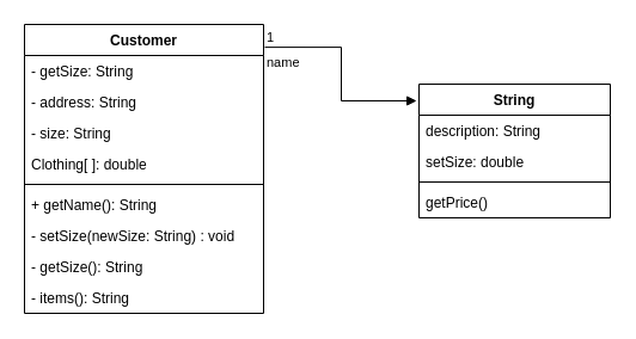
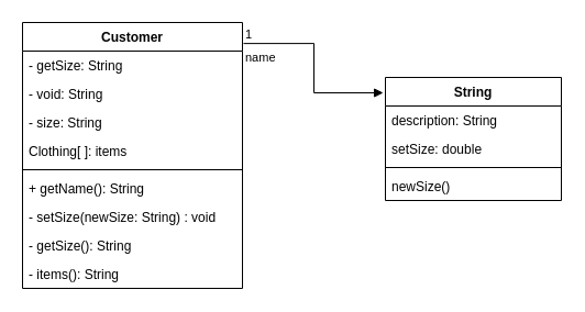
  <mxCell id="0" />
  <mxCell id="1" parent="0" />
  <mxCell id="2" value="Customer" style="swimlane;fontStyle=1;align=center;verticalAlign=top;childLayout=stackLayout;horizontal=1;startSize=26;horizontalStack=0;resizeParent=1;resizeParentMax=0;resizeLast=0;collapsible=1;marginBottom=0;" parent="1" vertex="1"><mxGeometry x="20" y="20" width="200" height="242" as="geometry" /></mxCell>
  <mxCell id="3" value="- getSize: String" style="text;strokeColor=none;fillColor=none;align=left;verticalAlign=top;spacingLeft=4;spacingRight=4;overflow=hidden;rotatable=0;points=[[0,0.5],[1,0.5]];portConstraint=eastwest;" parent="2" vertex="1"><mxGeometry y="26" width="200" height="26" as="geometry" /></mxCell>
- <mxCell id="4" value="- address: String" style="text;strokeColor=none;fillColor=none;align=left;verticalAlign=top;spacingLeft=4;spacingRight=4;overflow=hidden;rotatable=0;points=[[0,0.5],[1,0.5]];portConstraint=eastwest;" vertex="1" parent="2"><mxGeometry y="52" width="200" height="26" as="geometry" /></mxCell>
+ <mxCell id="4" value="- void: String" style="text;strokeColor=none;fillColor=none;align=left;verticalAlign=top;spacingLeft=4;spacingRight=4;overflow=hidden;rotatable=0;points=[[0,0.5],[1,0.5]];portConstraint=eastwest;" vertex="1" parent="2"><mxGeometry y="52" width="200" height="26" as="geometry" /></mxCell>
  <mxCell id="5" value="- size: String" style="text;strokeColor=none;fillColor=none;align=left;verticalAlign=top;spacingLeft=4;spacingRight=4;overflow=hidden;rotatable=0;points=[[0,0.5],[1,0.5]];portConstraint=eastwest;" parent="2" vertex="1"><mxGeometry y="78" width="200" height="26" as="geometry" /></mxCell>
- <mxCell id="6" value="Clothing[ ]: double" style="text;strokeColor=none;fillColor=none;align=left;verticalAlign=top;spacingLeft=4;spacingRight=4;overflow=hidden;rotatable=0;points=[[0,0.5],[1,0.5]];portConstraint=eastwest;" vertex="1" parent="2"><mxGeometry y="104" width="200" height="26" as="geometry" /></mxCell>
+ <mxCell id="6" value="Clothing[ ]: items" style="text;strokeColor=none;fillColor=none;align=left;verticalAlign=top;spacingLeft=4;spacingRight=4;overflow=hidden;rotatable=0;points=[[0,0.5],[1,0.5]];portConstraint=eastwest;" vertex="1" parent="2"><mxGeometry y="104" width="200" height="26" as="geometry" /></mxCell>
  <mxCell id="7" value="" style="line;strokeWidth=1;fillColor=none;align=left;verticalAlign=middle;spacingTop=-1;spacingLeft=3;spacingRight=3;rotatable=0;labelPosition=right;points=[];portConstraint=eastwest;" parent="2" vertex="1"><mxGeometry y="130" width="200" height="8" as="geometry" /></mxCell>
  <mxCell id="8" value="+ getName(): String" style="text;strokeColor=none;fillColor=none;align=left;verticalAlign=top;spacingLeft=4;spacingRight=4;overflow=hidden;rotatable=0;points=[[0,0.5],[1,0.5]];portConstraint=eastwest;" vertex="1" parent="2"><mxGeometry y="138" width="200" height="26" as="geometry" /></mxCell>
  <mxCell id="9" value="- setSize(newSize: String) : void" style="text;strokeColor=none;fillColor=none;align=left;verticalAlign=top;spacingLeft=4;spacingRight=4;overflow=hidden;rotatable=0;points=[[0,0.5],[1,0.5]];portConstraint=eastwest;" parent="2" vertex="1"><mxGeometry y="164" width="200" height="26" as="geometry" /></mxCell>
  <mxCell id="10" value="- getSize(): String" style="text;strokeColor=none;fillColor=none;align=left;verticalAlign=top;spacingLeft=4;spacingRight=4;overflow=hidden;rotatable=0;points=[[0,0.5],[1,0.5]];portConstraint=eastwest;" parent="2" vertex="1"><mxGeometry y="190" width="200" height="26" as="geometry" /></mxCell>
  <mxCell id="11" value="- items(): String" style="text;strokeColor=none;fillColor=none;align=left;verticalAlign=top;spacingLeft=4;spacingRight=4;overflow=hidden;rotatable=0;points=[[0,0.5],[1,0.5]];portConstraint=eastwest;" vertex="1" parent="2"><mxGeometry y="216" width="200" height="26" as="geometry" /></mxCell>
  <mxCell id="12" value="String" style="swimlane;fontStyle=1;align=center;verticalAlign=top;childLayout=stackLayout;horizontal=1;startSize=26;horizontalStack=0;resizeParent=1;resizeParentMax=0;resizeLast=0;collapsible=1;marginBottom=0;" vertex="1" parent="1"><mxGeometry x="350" y="70" width="160" height="112" as="geometry" /></mxCell>
  <mxCell id="13" value="description: String" style="text;strokeColor=none;fillColor=none;align=left;verticalAlign=top;spacingLeft=4;spacingRight=4;overflow=hidden;rotatable=0;points=[[0,0.5],[1,0.5]];portConstraint=eastwest;" vertex="1" parent="12"><mxGeometry y="26" width="160" height="26" as="geometry" /></mxCell>
  <mxCell id="14" value="setSize: double" style="text;strokeColor=none;fillColor=none;align=left;verticalAlign=top;spacingLeft=4;spacingRight=4;overflow=hidden;rotatable=0;points=[[0,0.5],[1,0.5]];portConstraint=eastwest;" vertex="1" parent="12"><mxGeometry y="52" width="160" height="26" as="geometry" /></mxCell>
  <mxCell id="15" value="" style="line;strokeWidth=1;fillColor=none;align=left;verticalAlign=middle;spacingTop=-1;spacingLeft=3;spacingRight=3;rotatable=0;labelPosition=right;points=[];portConstraint=eastwest;" vertex="1" parent="12"><mxGeometry y="78" width="160" height="8" as="geometry" /></mxCell>
- <mxCell id="16" value="getPrice()" style="text;strokeColor=none;fillColor=none;align=left;verticalAlign=top;spacingLeft=4;spacingRight=4;overflow=hidden;rotatable=0;points=[[0,0.5],[1,0.5]];portConstraint=eastwest;" vertex="1" parent="12"><mxGeometry y="86" width="160" height="26" as="geometry" /></mxCell>
+ <mxCell id="16" value="newSize()" style="text;strokeColor=none;fillColor=none;align=left;verticalAlign=top;spacingLeft=4;spacingRight=4;overflow=hidden;rotatable=0;points=[[0,0.5],[1,0.5]];portConstraint=eastwest;" vertex="1" parent="12"><mxGeometry y="86" width="160" height="26" as="geometry" /></mxCell>
  <mxCell id="17" value="name" style="endArrow=block;endFill=1;html=1;edgeStyle=orthogonalEdgeStyle;align=left;verticalAlign=top;rounded=0;exitX=1.005;exitY=0.079;exitDx=0;exitDy=0;exitPerimeter=0;entryX=-0.012;entryY=0.125;entryDx=0;entryDy=0;entryPerimeter=0;" edge="1" parent="1" source="2" target="12"><mxGeometry x="-1" relative="1" as="geometry"><mxPoint x="220" y="154.5" as="sourcePoint" /><mxPoint x="330" y="110" as="targetPoint" /></mxGeometry></mxCell>
  <mxCell id="18" value="1" style="edgeLabel;resizable=0;html=1;align=left;verticalAlign=bottom;" connectable="0" vertex="1" parent="17"><mxGeometry x="-1" relative="1" as="geometry" /></mxCell>
